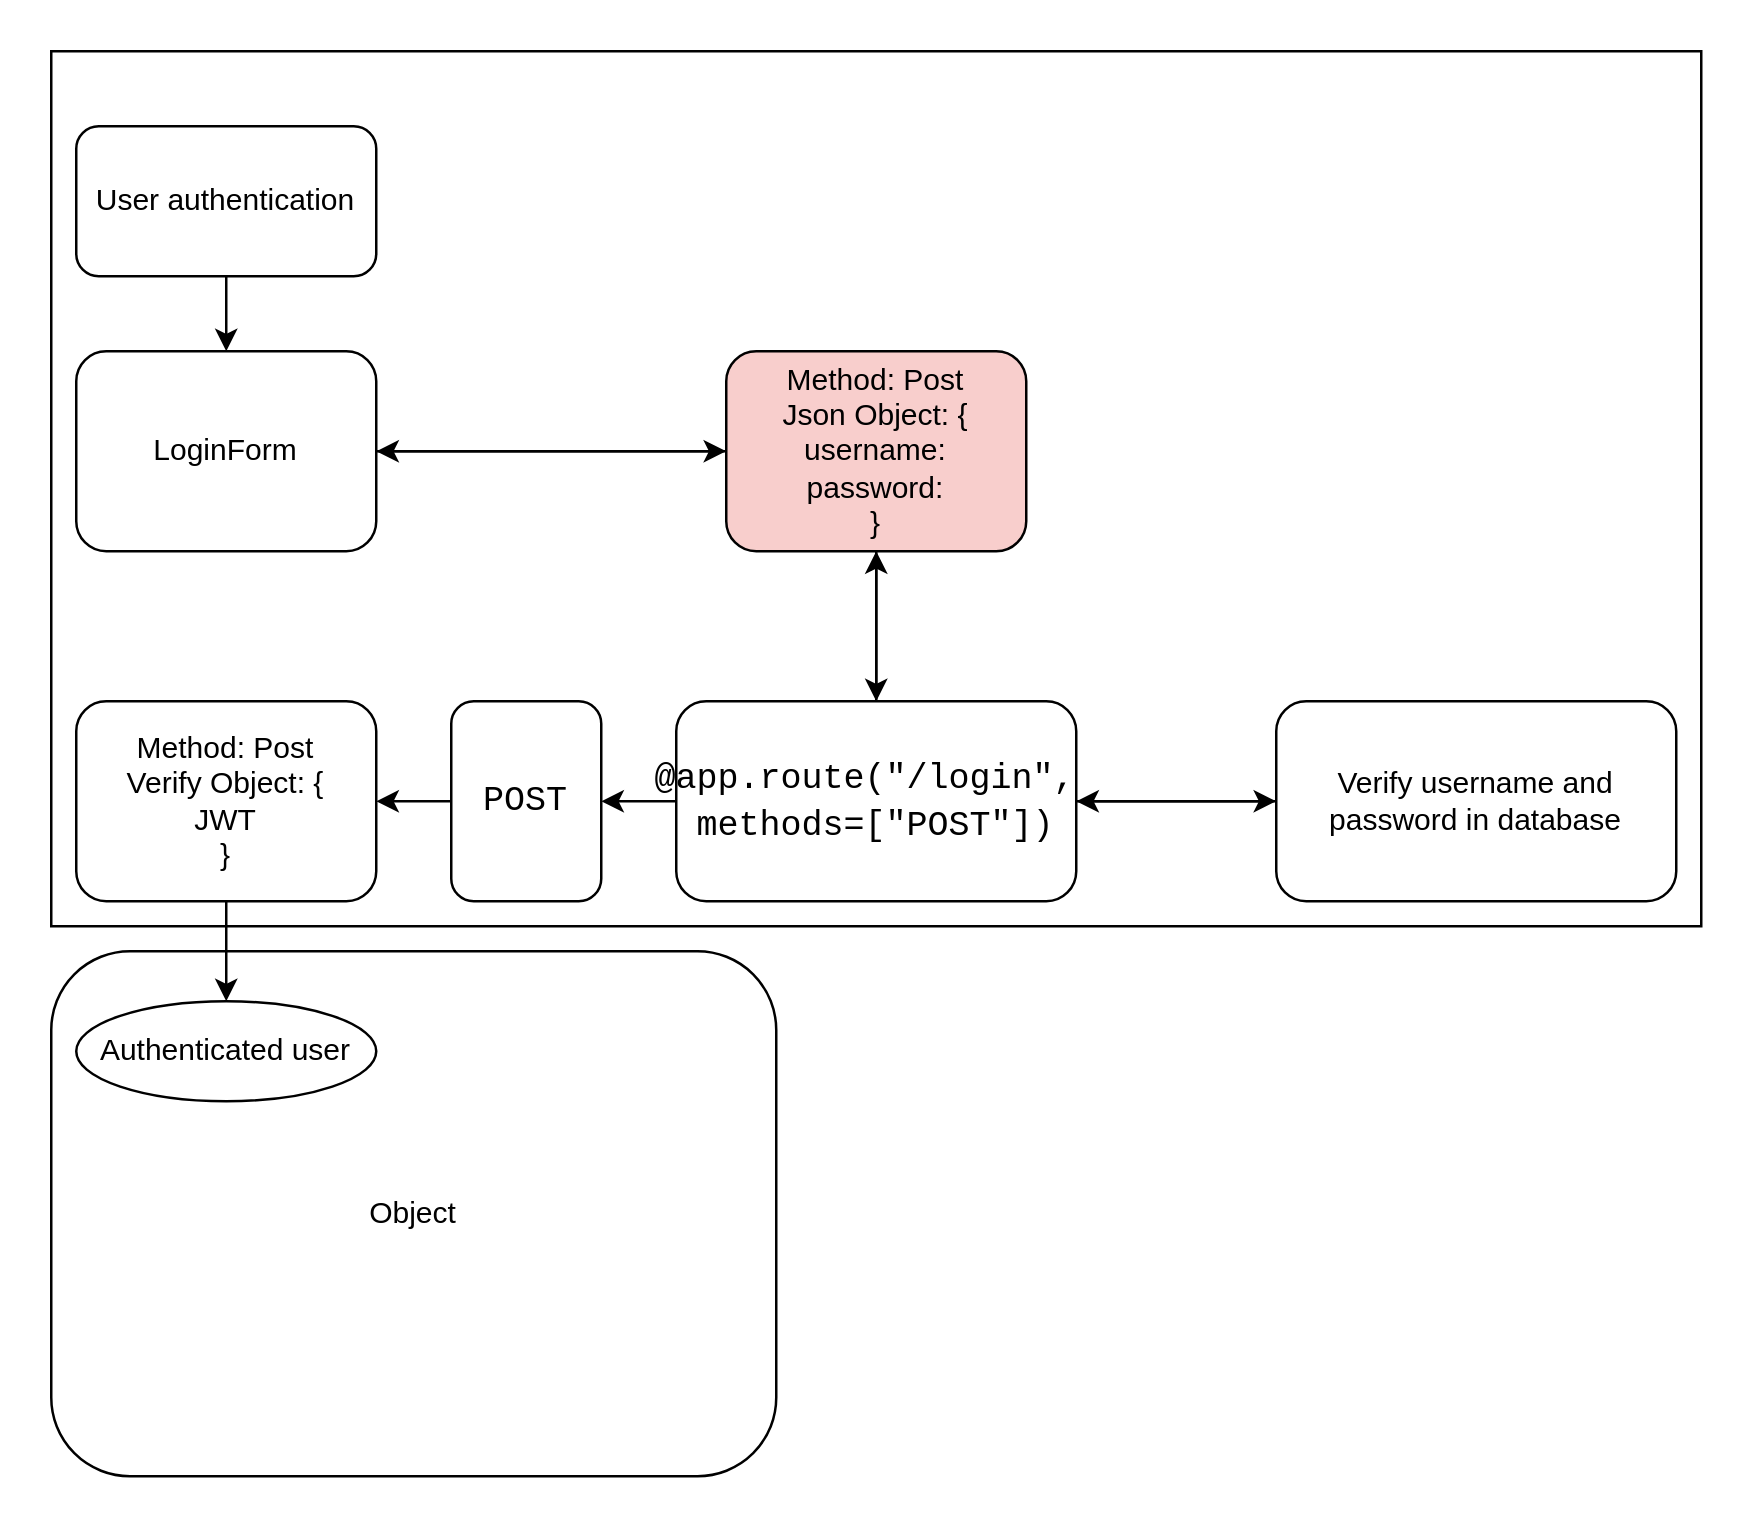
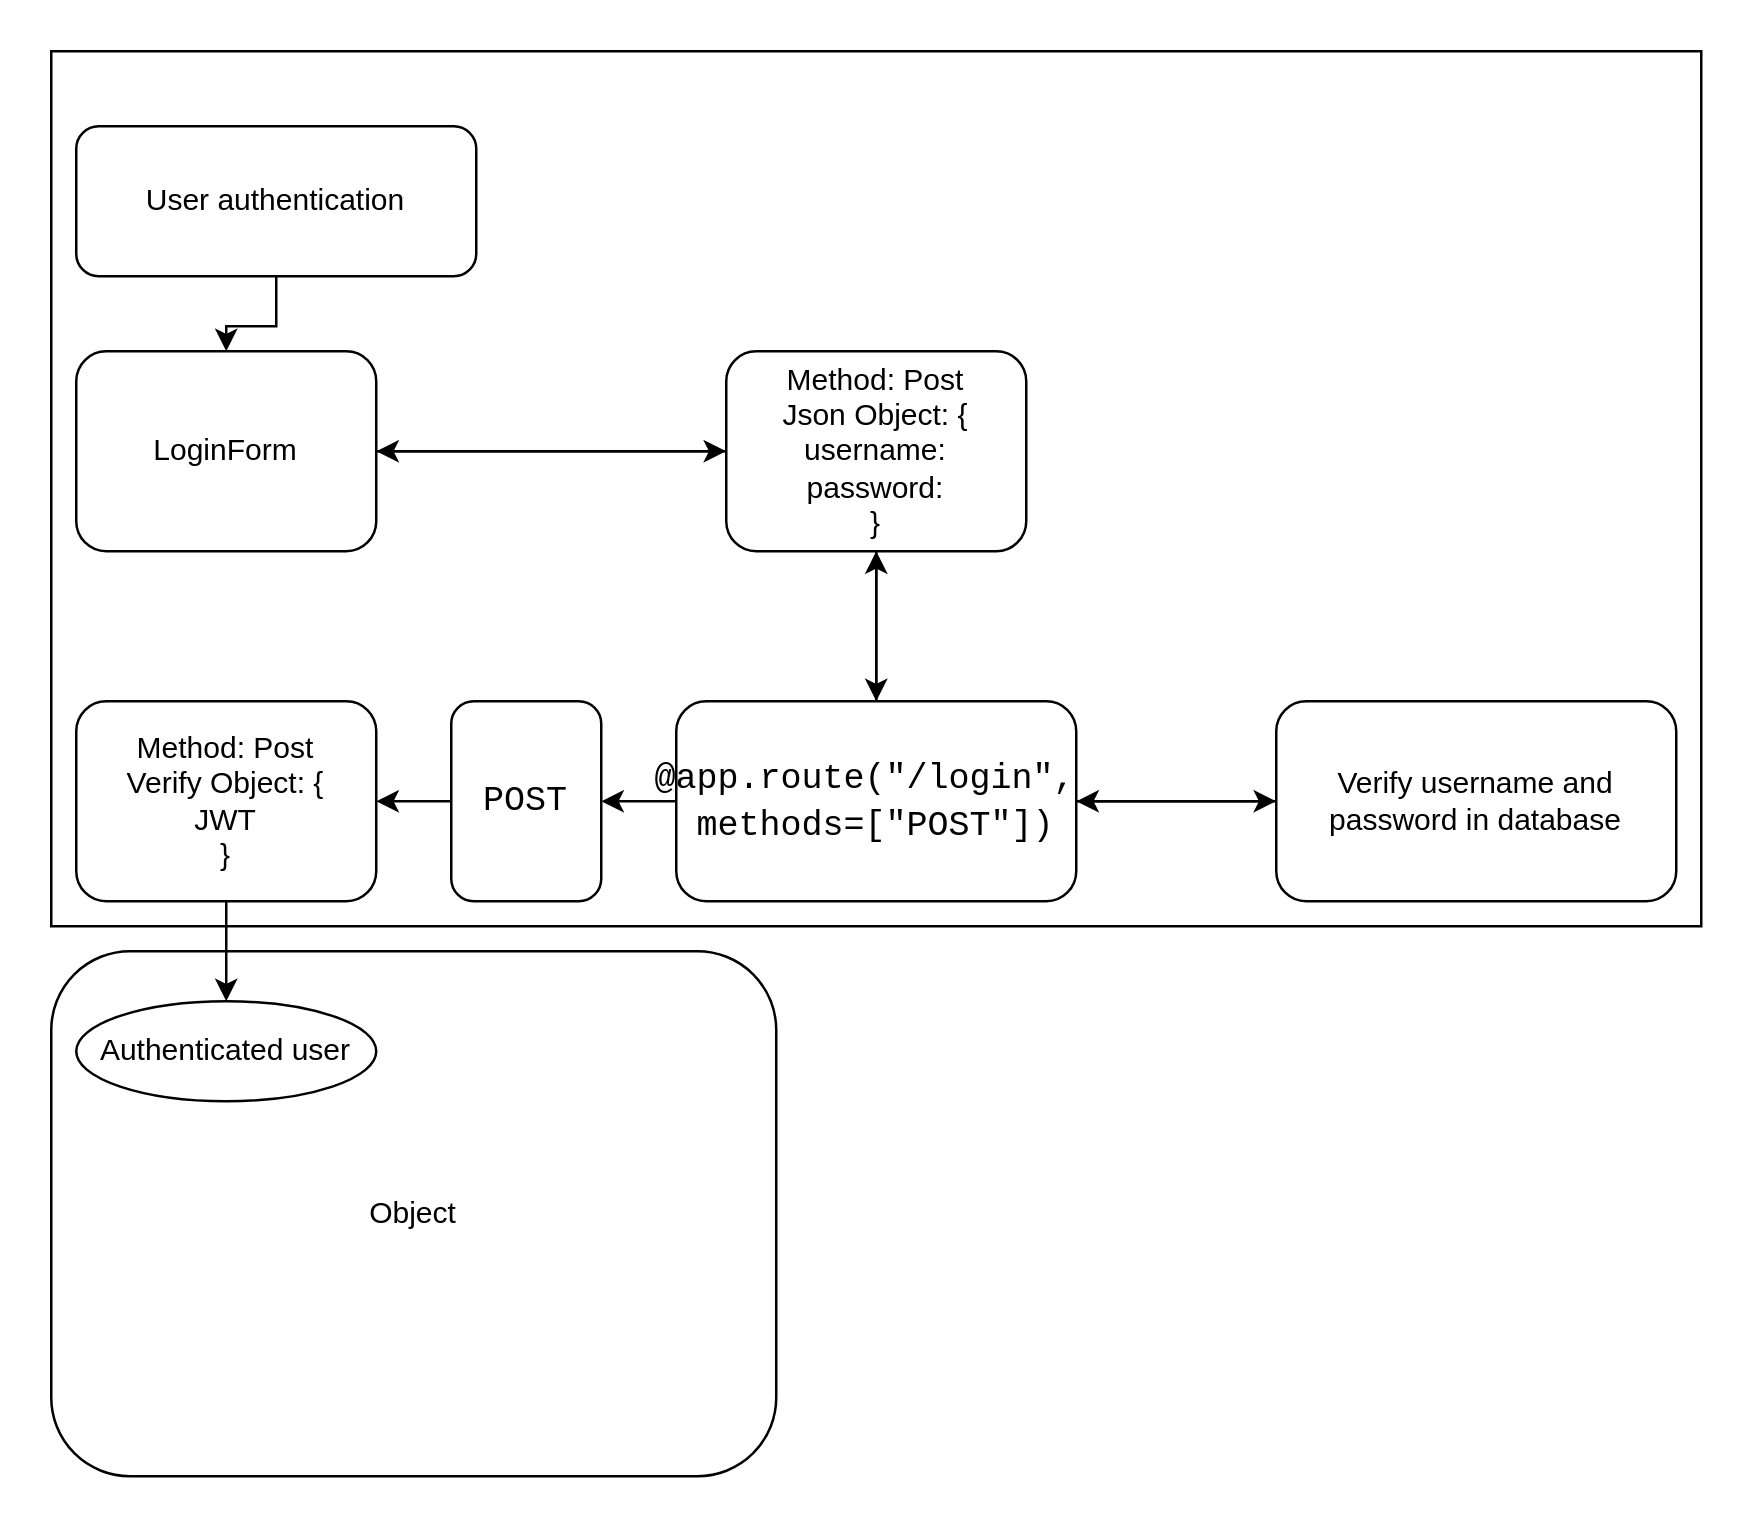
  <mxCell id="0" />
  <mxCell id="1" parent="0" />
  <mxCell id="2" value="" style="rounded=0;whiteSpace=wrap;html=1;" parent="1" vertex="1"><mxGeometry x="20" y="20" width="660" height="350" as="geometry" /></mxCell>
  <mxCell id="3" value="Object" style="rounded=1;whiteSpace=wrap;html=1;" parent="1" vertex="1"><mxGeometry x="20" y="380" width="290" height="210" as="geometry" /></mxCell>
  <mxCell id="4" value="" style="edgeStyle=orthogonalEdgeStyle;rounded=0;orthogonalLoop=1;jettySize=auto;html=1;" parent="1" source="5" target="7" edge="1"><mxGeometry relative="1" as="geometry" /></mxCell>
- <mxCell id="5" value="User authentication" style="rounded=1;whiteSpace=wrap;html=1;" parent="1" vertex="1"><mxGeometry x="30" y="50" width="120" height="60" as="geometry" /></mxCell>
+ <mxCell id="5" value="User authentication" style="rounded=1;whiteSpace=wrap;html=1;" parent="1" vertex="1"><mxGeometry x="30" y="50" width="160" height="60" as="geometry" /></mxCell>
  <mxCell id="6" value="" style="edgeStyle=orthogonalEdgeStyle;rounded=0;orthogonalLoop=1;jettySize=auto;html=1;" parent="1" source="7" target="13" edge="1"><mxGeometry relative="1" as="geometry" /></mxCell>
  <mxCell id="7" value="LoginForm" style="rounded=1;whiteSpace=wrap;html=1;" parent="1" vertex="1"><mxGeometry x="30" y="140" width="120" height="80" as="geometry" /></mxCell>
  <mxCell id="8" value="" style="edgeStyle=orthogonalEdgeStyle;rounded=0;orthogonalLoop=1;jettySize=auto;html=1;" parent="1" source="9" target="10" edge="1"><mxGeometry relative="1" as="geometry" /></mxCell>
  <mxCell id="9" value="Method: Post&lt;br&gt;Verify Object: {&lt;br&gt;JWT&lt;br&gt;}" style="rounded=1;whiteSpace=wrap;html=1;" parent="1" vertex="1"><mxGeometry x="30" y="280" width="120" height="80" as="geometry" /></mxCell>
  <mxCell id="10" value="Authenticated user" style="ellipse;whiteSpace=wrap;html=1;" parent="1" vertex="1"><mxGeometry x="30" y="400" width="120" height="40" as="geometry" /></mxCell>
  <mxCell id="11" value="" style="edgeStyle=orthogonalEdgeStyle;rounded=0;orthogonalLoop=1;jettySize=auto;html=1;" parent="1" source="13" target="17" edge="1"><mxGeometry relative="1" as="geometry" /></mxCell>
  <mxCell id="12" value="" style="edgeStyle=orthogonalEdgeStyle;rounded=0;orthogonalLoop=1;jettySize=auto;html=1;" parent="1" source="13" edge="1"><mxGeometry relative="1" as="geometry"><mxPoint x="150" y="180" as="targetPoint" /></mxGeometry></mxCell>
- <mxCell id="13" value="Method: Post&lt;br&gt;Json Object: {&lt;br&gt;username:&lt;br&gt;password:&lt;br&gt;}" style="rounded=1;whiteSpace=wrap;html=1;fillColor=#f8cecc;" parent="1" vertex="1"><mxGeometry x="290" y="140" width="120" height="80" as="geometry" /></mxCell>
+ <mxCell id="13" value="Method: Post&lt;br&gt;Json Object: {&lt;br&gt;username:&lt;br&gt;password:&lt;br&gt;}" style="rounded=1;whiteSpace=wrap;html=1;" parent="1" vertex="1"><mxGeometry x="290" y="140" width="120" height="80" as="geometry" /></mxCell>
  <mxCell id="14" value="" style="edgeStyle=orthogonalEdgeStyle;rounded=0;orthogonalLoop=1;jettySize=auto;html=1;" parent="1" source="17" target="21" edge="1"><mxGeometry relative="1" as="geometry" /></mxCell>
  <mxCell id="15" value="" style="edgeStyle=orthogonalEdgeStyle;rounded=0;orthogonalLoop=1;jettySize=auto;html=1;" parent="1" source="17" target="19" edge="1"><mxGeometry relative="1" as="geometry" /></mxCell>
  <mxCell id="16" value="" style="edgeStyle=orthogonalEdgeStyle;rounded=0;orthogonalLoop=1;jettySize=auto;html=1;" parent="1" source="17" target="13" edge="1"><mxGeometry relative="1" as="geometry" /></mxCell>
  <mxCell id="17" value="&lt;div style=&quot;font-family: &amp;#34;consolas&amp;#34; , &amp;#34;courier new&amp;#34; , monospace ; font-size: 14px ; line-height: 19px ; white-space: pre&quot;&gt;@app.route(&quot;/login&quot;, &lt;br&gt;methods=[&quot;POST&quot;])&lt;/div&gt;" style="rounded=1;whiteSpace=wrap;html=1;" parent="1" vertex="1"><mxGeometry x="270" y="280" width="160" height="80" as="geometry" /></mxCell>
  <mxCell id="18" value="" style="edgeStyle=orthogonalEdgeStyle;rounded=0;orthogonalLoop=1;jettySize=auto;html=1;" parent="1" source="19" target="17" edge="1"><mxGeometry relative="1" as="geometry" /></mxCell>
  <mxCell id="19" value="Verify username and password in database" style="rounded=1;whiteSpace=wrap;html=1;" parent="1" vertex="1"><mxGeometry x="510" y="280" width="160" height="80" as="geometry" /></mxCell>
  <mxCell id="20" value="" style="edgeStyle=orthogonalEdgeStyle;rounded=0;orthogonalLoop=1;jettySize=auto;html=1;" parent="1" source="21" target="9" edge="1"><mxGeometry relative="1" as="geometry" /></mxCell>
  <mxCell id="21" value="&lt;div style=&quot;font-family: &amp;#34;consolas&amp;#34; , &amp;#34;courier new&amp;#34; , monospace ; font-size: 14px ; line-height: 19px ; white-space: pre&quot;&gt;POST&lt;/div&gt;" style="rounded=1;whiteSpace=wrap;html=1;" parent="1" vertex="1"><mxGeometry x="180" y="280" width="60" height="80" as="geometry" /></mxCell>
